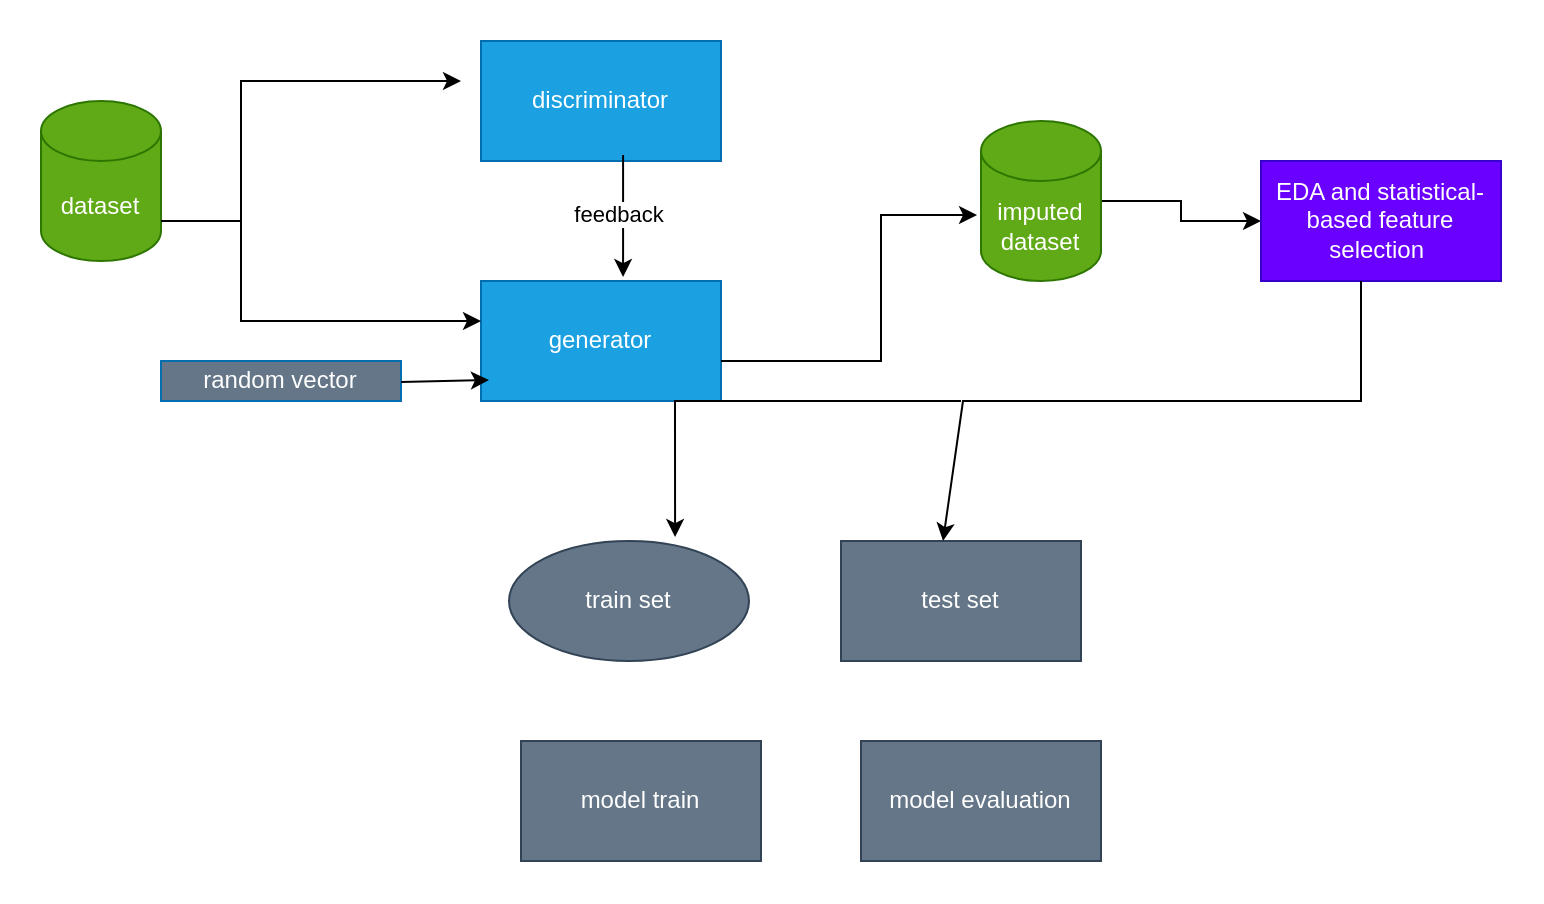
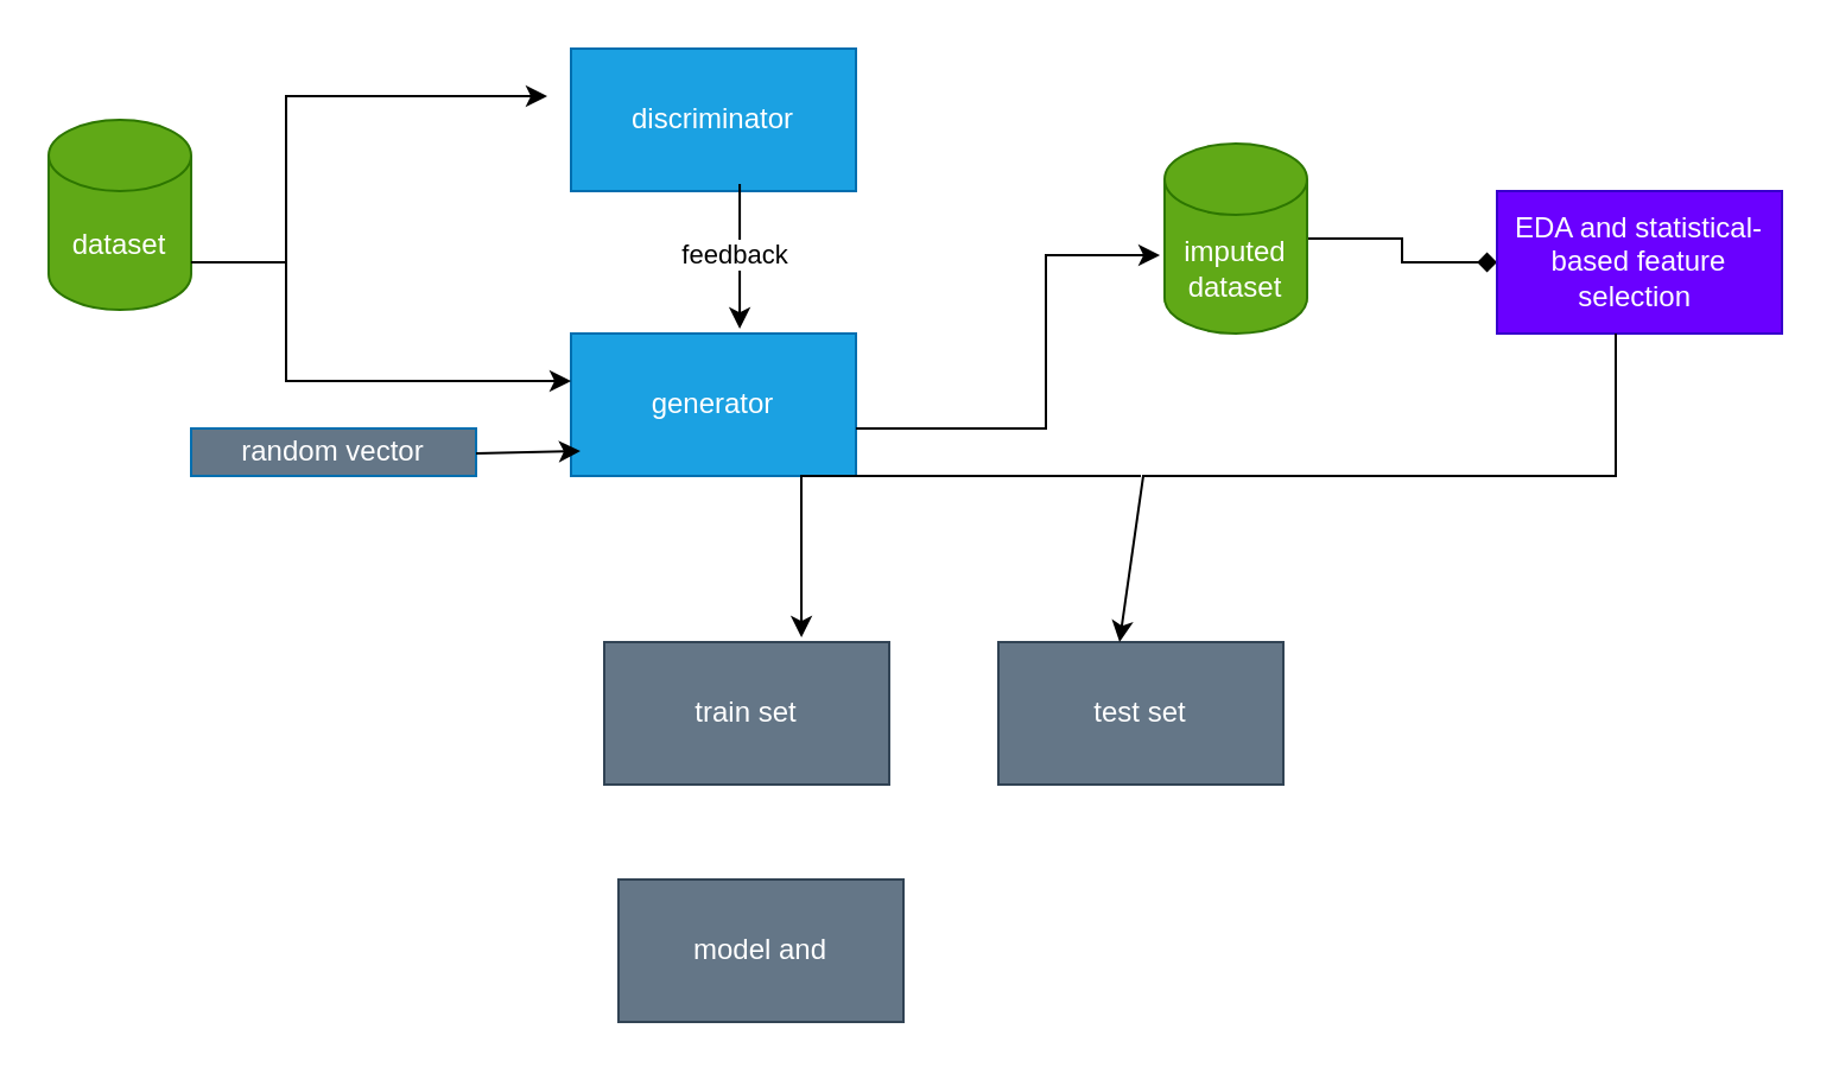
  <mxCell id="0" />
  <mxCell id="1" parent="0" />
  <mxCell id="2" value="dataset" style="shape=cylinder3;whiteSpace=wrap;html=1;boundedLbl=1;backgroundOutline=1;size=15;fillColor=#60a917;fontColor=#ffffff;strokeColor=#2D7600;" vertex="1" parent="1"><mxGeometry x="20" y="50" width="60" height="80" as="geometry" /></mxCell>
  <mxCell id="3" value="generator" style="rounded=0;whiteSpace=wrap;html=1;fillColor=#1ba1e2;fontColor=#ffffff;strokeColor=#006EAF;" vertex="1" parent="1"><mxGeometry x="240" y="140" width="120" height="60" as="geometry" /></mxCell>
  <mxCell id="4" value="discriminator" style="rounded=0;whiteSpace=wrap;html=1;fillColor=#1ba1e2;fontColor=#ffffff;strokeColor=#006EAF;" vertex="1" parent="1"><mxGeometry x="240" y="20" width="120" height="60" as="geometry" /></mxCell>
  <mxCell id="5" value="random vector" style="rounded=0;whiteSpace=wrap;html=1;rotation=0;fillColor=#647687;fontColor=#ffffff;strokeColor=#006EAF;" vertex="1" parent="1"><mxGeometry x="80" y="180" width="120" height="20" as="geometry" /></mxCell>
- <mxCell id="6" value="" style="edgeStyle=orthogonalEdgeStyle;rounded=0;orthogonalLoop=1;jettySize=auto;html=1;" edge="1" parent="1" source="7" target="15"><mxGeometry relative="1" as="geometry" /></mxCell>
+ <mxCell id="6" value="" style="edgeStyle=orthogonalEdgeStyle;rounded=0;orthogonalLoop=1;jettySize=auto;html=1;endArrow=diamond;" edge="1" parent="1" source="7" target="15"><mxGeometry relative="1" as="geometry" /></mxCell>
  <mxCell id="7" value="imputed dataset" style="shape=cylinder3;whiteSpace=wrap;html=1;boundedLbl=1;backgroundOutline=1;size=15;fillColor=#60a917;fontColor=#ffffff;strokeColor=#2D7600;" vertex="1" parent="1"><mxGeometry x="490" y="60" width="60" height="80" as="geometry" /></mxCell>
  <mxCell id="8" value="" style="endArrow=classic;html=1;rounded=0;" edge="1" parent="1"><mxGeometry width="50" height="50" relative="1" as="geometry"><mxPoint x="120" y="80" as="sourcePoint" /><mxPoint x="230" y="40" as="targetPoint" /><Array as="points"><mxPoint x="120" y="40" /></Array></mxGeometry></mxCell>
  <mxCell id="9" value="" style="endArrow=classic;html=1;rounded=0;" edge="1" parent="1"><mxGeometry width="50" height="50" relative="1" as="geometry"><mxPoint x="120" y="80" as="sourcePoint" /><mxPoint x="240" y="160" as="targetPoint" /><Array as="points"><mxPoint x="120" y="160" /><mxPoint x="160" y="160" /></Array></mxGeometry></mxCell>
  <mxCell id="10" value="" style="endArrow=none;html=1;rounded=0;" edge="1" parent="1"><mxGeometry width="50" height="50" relative="1" as="geometry"><mxPoint x="80" y="110" as="sourcePoint" /><mxPoint x="120" y="110" as="targetPoint" /><Array as="points"><mxPoint x="100" y="110" /></Array></mxGeometry></mxCell>
  <mxCell id="11" value="" style="endArrow=classic;html=1;rounded=0;entryX=0.033;entryY=0.9;entryDx=0;entryDy=0;entryPerimeter=0;" edge="1" parent="1"><mxGeometry width="50" height="50" relative="1" as="geometry"><mxPoint x="200" y="190.5" as="sourcePoint" /><mxPoint x="243.96" y="189.5" as="targetPoint" /></mxGeometry></mxCell>
  <mxCell id="12" value="" style="endArrow=classic;html=1;rounded=0;entryX=0.592;entryY=-0.033;entryDx=0;entryDy=0;entryPerimeter=0;exitX=0.592;exitY=0.95;exitDx=0;exitDy=0;exitPerimeter=0;" edge="1" parent="1" source="4" target="3"><mxGeometry width="50" height="50" relative="1" as="geometry"><mxPoint x="310" y="90" as="sourcePoint" /><mxPoint x="360" y="40" as="targetPoint" /></mxGeometry></mxCell>
  <mxCell id="13" value="feedback" style="edgeLabel;html=1;align=center;verticalAlign=middle;resizable=0;points=[];" vertex="1" connectable="0" parent="12"><mxGeometry x="-0.05" y="-3" relative="1" as="geometry"><mxPoint as="offset" /></mxGeometry></mxCell>
  <mxCell id="14" value="" style="endArrow=classic;html=1;rounded=0;entryX=-0.033;entryY=0.588;entryDx=0;entryDy=0;entryPerimeter=0;" edge="1" parent="1" target="7"><mxGeometry width="50" height="50" relative="1" as="geometry"><mxPoint x="360" y="180" as="sourcePoint" /><mxPoint x="440" y="120" as="targetPoint" /><Array as="points"><mxPoint x="440" y="180" /><mxPoint x="440" y="107" /></Array></mxGeometry></mxCell>
  <mxCell id="15" value="EDA and statistical-based feature selection&amp;nbsp;" style="rounded=0;whiteSpace=wrap;html=1;fillColor=#6a00ff;fontColor=#ffffff;strokeColor=#3700CC;" vertex="1" parent="1"><mxGeometry x="630" y="80" width="120" height="60" as="geometry" /></mxCell>
- <mxCell id="16" value="train set" style="ellipse;whiteSpace=wrap;html=1;fillColor=#647687;fontColor=#ffffff;strokeColor=#314354;" vertex="1" parent="1"><mxGeometry x="254" y="270" width="120" height="60" as="geometry" /></mxCell>
+ <mxCell id="16" value="train set" style="rounded=0;whiteSpace=wrap;html=1;fillColor=#647687;fontColor=#ffffff;strokeColor=#314354;" vertex="1" parent="1"><mxGeometry x="254" y="270" width="120" height="60" as="geometry" /></mxCell>
  <mxCell id="17" value="test set" style="rounded=0;whiteSpace=wrap;html=1;fillColor=#647687;fontColor=#ffffff;strokeColor=#314354;" vertex="1" parent="1"><mxGeometry x="420" y="270" width="120" height="60" as="geometry" /></mxCell>
- <mxCell id="18" value="model train" style="rounded=0;whiteSpace=wrap;html=1;fillColor=#647687;fontColor=#ffffff;strokeColor=#314354;" vertex="1" parent="1"><mxGeometry x="260" y="370" width="120" height="60" as="geometry" /></mxCell>
- <mxCell id="19" value="model evaluation" style="rounded=0;whiteSpace=wrap;html=1;fillColor=#647687;fontColor=#ffffff;strokeColor=#314354;" vertex="1" parent="1"><mxGeometry x="430" y="370" width="120" height="60" as="geometry" /></mxCell>
+ <mxCell id="18" value="model and" style="rounded=0;whiteSpace=wrap;html=1;fillColor=#647687;fontColor=#ffffff;strokeColor=#314354;" vertex="1" parent="1"><mxGeometry x="260" y="370" width="120" height="60" as="geometry" /></mxCell>
  <mxCell id="20" value="" style="endArrow=classic;html=1;rounded=0;entryX=0.425;entryY=0;entryDx=0;entryDy=0;entryPerimeter=0;" edge="1" parent="1" target="17"><mxGeometry width="50" height="50" relative="1" as="geometry"><mxPoint x="680" y="140" as="sourcePoint" /><mxPoint x="730" y="90" as="targetPoint" /><Array as="points"><mxPoint x="680" y="200" /><mxPoint x="481" y="200" /></Array></mxGeometry></mxCell>
  <mxCell id="21" value="" style="endArrow=classic;html=1;rounded=0;entryX=0.692;entryY=-0.033;entryDx=0;entryDy=0;entryPerimeter=0;" edge="1" parent="1" target="16"><mxGeometry width="50" height="50" relative="1" as="geometry"><mxPoint x="480" y="200" as="sourcePoint" /><mxPoint x="480" y="180" as="targetPoint" /><Array as="points"><mxPoint x="337" y="200" /></Array></mxGeometry></mxCell>
